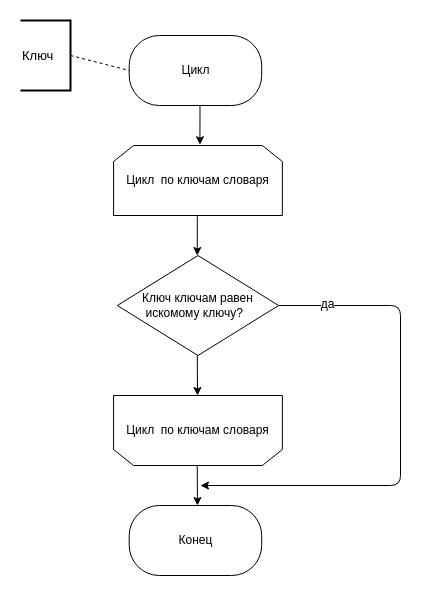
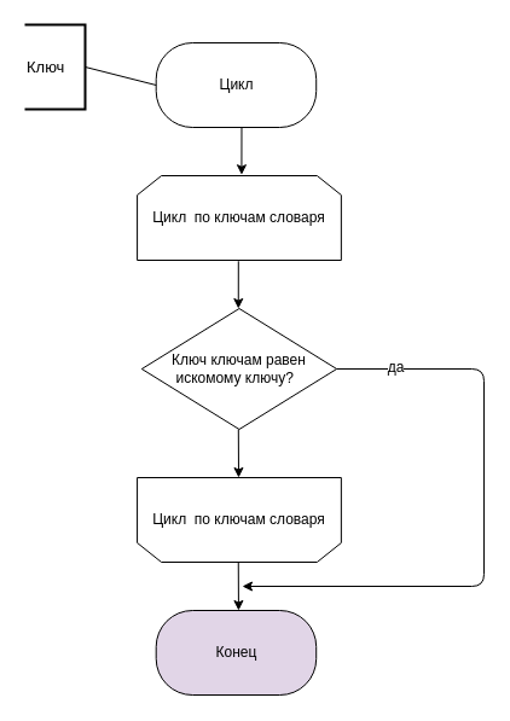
  <mxCell id="0" />
  <mxCell id="1" parent="0" />
  <mxCell id="2" value="" style="endArrow=classic;html=1;exitX=0.5;exitY=1;exitDx=0;exitDy=0;entryX=0.51;entryY=-0.011;entryDx=0;entryDy=0;entryPerimeter=0;" parent="1" edge="1"><mxGeometry width="50" height="50" relative="1" as="geometry"><mxPoint x="199.49" y="105" as="sourcePoint" /><mxPoint x="199.444" y="144.23" as="targetPoint" /></mxGeometry></mxCell>
  <mxCell id="3" value="Цикл" style="rounded=1;whiteSpace=wrap;html=1;arcSize=43;" parent="1" vertex="1"><mxGeometry x="128.7" y="35" width="132.51" height="70" as="geometry" /></mxCell>
  <mxCell id="4" value="Цикл &amp;nbsp;по ключам словаря" style="shape=loopLimit;whiteSpace=wrap;html=1;" vertex="1" parent="1"><mxGeometry x="113.08" y="145" width="168.79" height="70" as="geometry" /></mxCell>
  <mxCell id="5" value="" style="endArrow=classic;html=1;exitX=0.5;exitY=1;exitDx=0;exitDy=0;entryX=0.51;entryY=-0.011;entryDx=0;entryDy=0;entryPerimeter=0;" edge="1" parent="1"><mxGeometry width="50" height="50" relative="1" as="geometry"><mxPoint x="196.81" y="215.77" as="sourcePoint" /><mxPoint x="196.764" y="255" as="targetPoint" /></mxGeometry></mxCell>
  <mxCell id="6" value="" style="endArrow=classic;html=1;exitX=0.5;exitY=1;exitDx=0;exitDy=0;" edge="1" parent="1"><mxGeometry width="50" height="50" relative="1" as="geometry"><mxPoint x="196.81" y="355" as="sourcePoint" /><mxPoint x="197" y="395" as="targetPoint" /></mxGeometry></mxCell>
  <mxCell id="7" value="Ключ ключам равен искомому ключу? &amp;nbsp;" style="rhombus;whiteSpace=wrap;html=1;" vertex="1" parent="1"><mxGeometry x="116.82" y="255" width="161.3" height="100" as="geometry" /></mxCell>
  <mxCell id="8" value="&lt;font style=&quot;font-size: 13px&quot;&gt;Ключ &amp;nbsp;&lt;/font&gt;" style="strokeWidth=2;html=1;shape=mxgraph.flowchart.annotation_1;align=left;pointerEvents=1;direction=west;" vertex="1" parent="1"><mxGeometry x="20" y="20" width="50" height="70" as="geometry" /></mxCell>
- <mxCell id="9" value="" style="endArrow=none;dashed=1;html=1;entryX=0;entryY=0.5;entryDx=0;entryDy=0;exitX=0;exitY=0.5;exitDx=0;exitDy=0;exitPerimeter=0;" edge="1" parent="1" source="8" target="3"><mxGeometry width="50" height="50" relative="1" as="geometry"><mxPoint x="63.08" y="95" as="sourcePoint" /><mxPoint x="113.08" y="45" as="targetPoint" /></mxGeometry></mxCell>
+ <mxCell id="9" value="" style="endArrow=none;dashed=0;html=1;entryX=0;entryY=0.5;entryDx=0;entryDy=0;exitX=0;exitY=0.5;exitDx=0;exitDy=0;exitPerimeter=0;" edge="1" parent="1" source="8" target="3"><mxGeometry width="50" height="50" relative="1" as="geometry"><mxPoint x="63.08" y="95" as="sourcePoint" /><mxPoint x="113.08" y="45" as="targetPoint" /></mxGeometry></mxCell>
  <mxCell id="10" value="Цикл &amp;nbsp;по ключам словаря" style="shape=loopLimit;whiteSpace=wrap;html=1;direction=west;" vertex="1" parent="1"><mxGeometry x="113.08" y="395" width="168.79" height="70" as="geometry" /></mxCell>
  <mxCell id="11" value="" style="endArrow=classic;html=1;exitX=0.5;exitY=1;exitDx=0;exitDy=0;" edge="1" parent="1"><mxGeometry width="50" height="50" relative="1" as="geometry"><mxPoint x="196.76" y="465" as="sourcePoint" /><mxPoint x="196.95" y="505" as="targetPoint" /></mxGeometry></mxCell>
- <mxCell id="12" value="Конец" style="rounded=1;whiteSpace=wrap;html=1;arcSize=43;" vertex="1" parent="1"><mxGeometry x="128.7" y="505" width="132.51" height="70" as="geometry" /></mxCell>
+ <mxCell id="12" value="Конец" style="rounded=1;whiteSpace=wrap;html=1;arcSize=43;fillColor=#e1d5e7;" vertex="1" parent="1"><mxGeometry x="128.7" y="505" width="132.51" height="70" as="geometry" /></mxCell>
  <mxCell id="13" value="" style="endArrow=classic;html=1;exitX=1;exitY=0.5;exitDx=0;exitDy=0;" edge="1" parent="1" source="7"><mxGeometry width="50" height="50" relative="1" as="geometry"><mxPoint x="280" y="305" as="sourcePoint" /><mxPoint x="200" y="485" as="targetPoint" /><Array as="points"><mxPoint x="400" y="305" /><mxPoint x="400" y="485" /></Array></mxGeometry></mxCell>
  <mxCell id="14" value="&lt;font style=&quot;font-size: 12px&quot;&gt;да&lt;/font&gt;" style="edgeLabel;html=1;align=center;verticalAlign=middle;resizable=0;points=[];" vertex="1" connectable="0" parent="13"><mxGeometry x="-0.803" y="2" relative="1" as="geometry"><mxPoint x="-1" as="offset" /></mxGeometry></mxCell>
